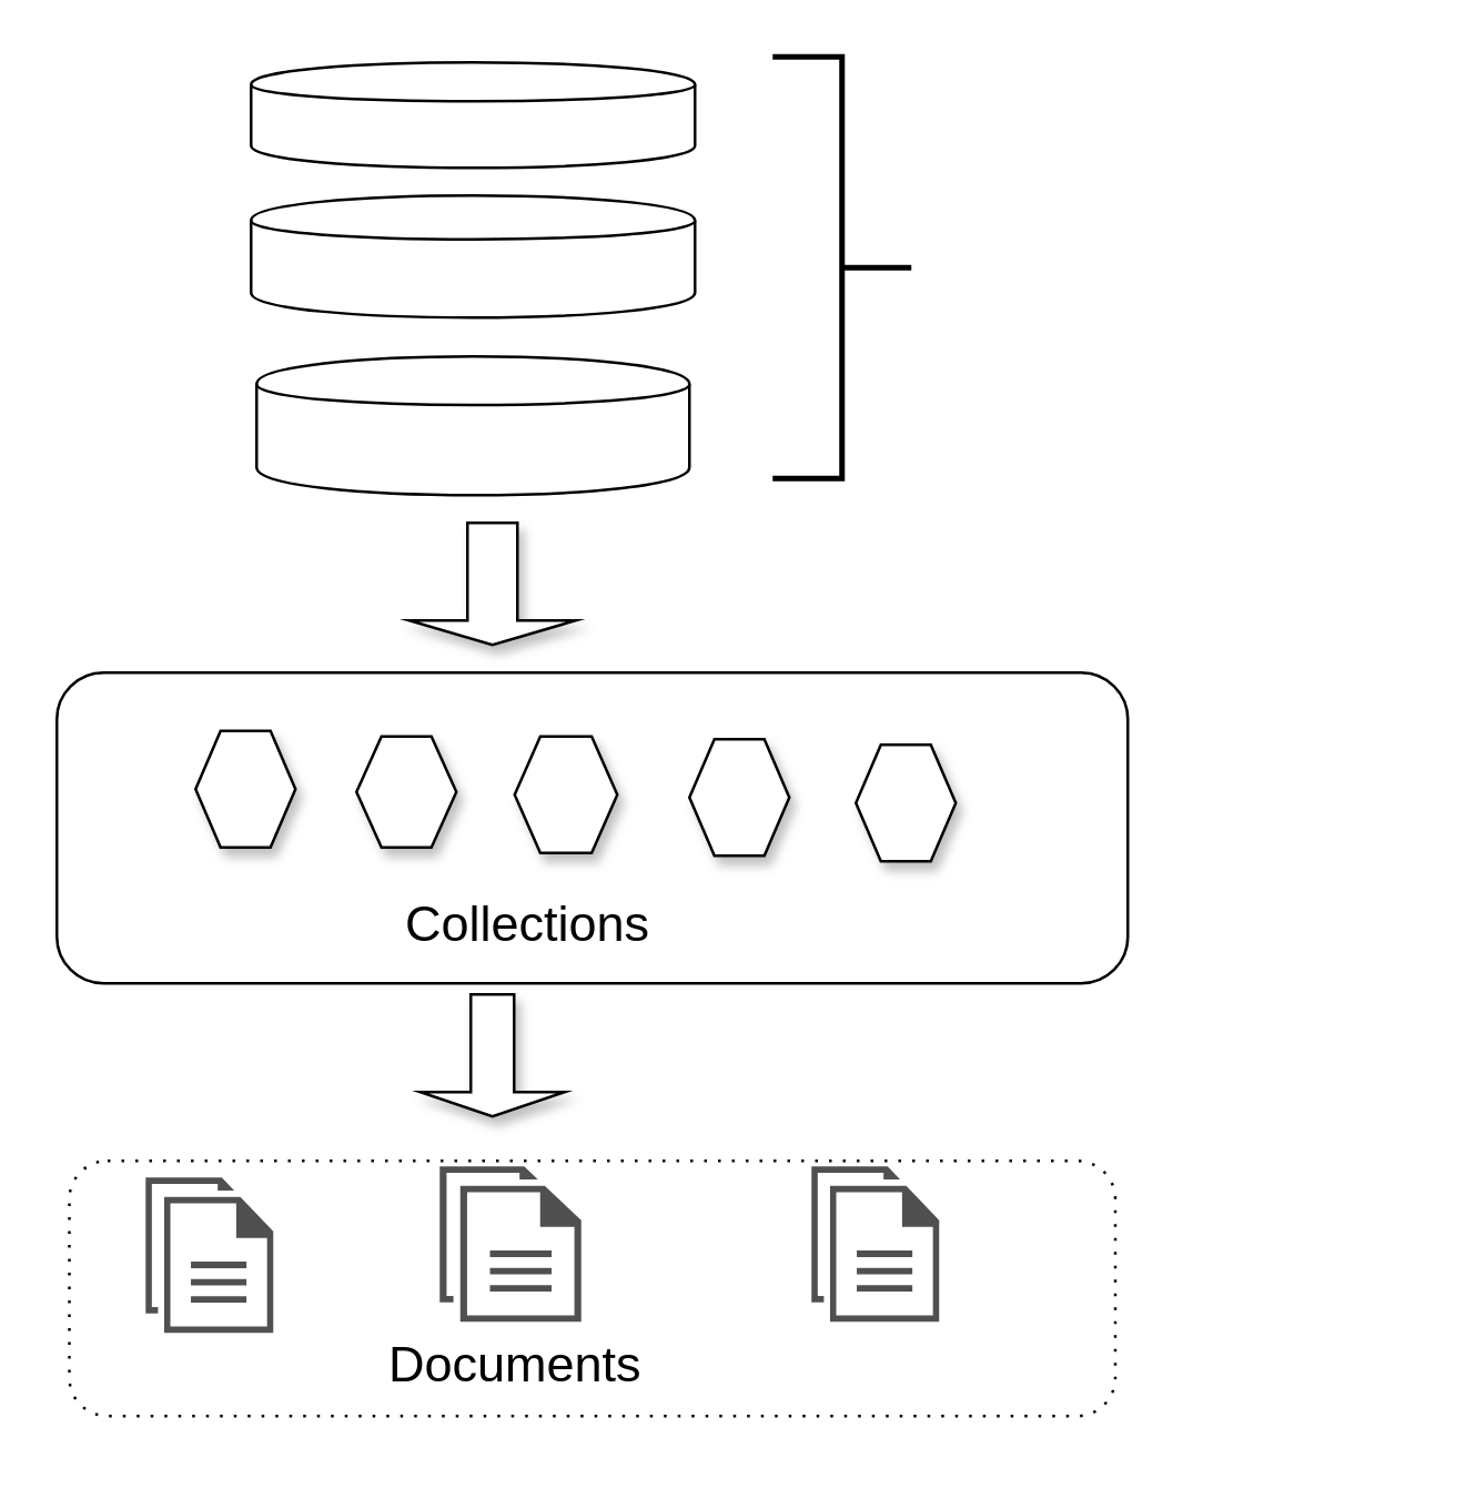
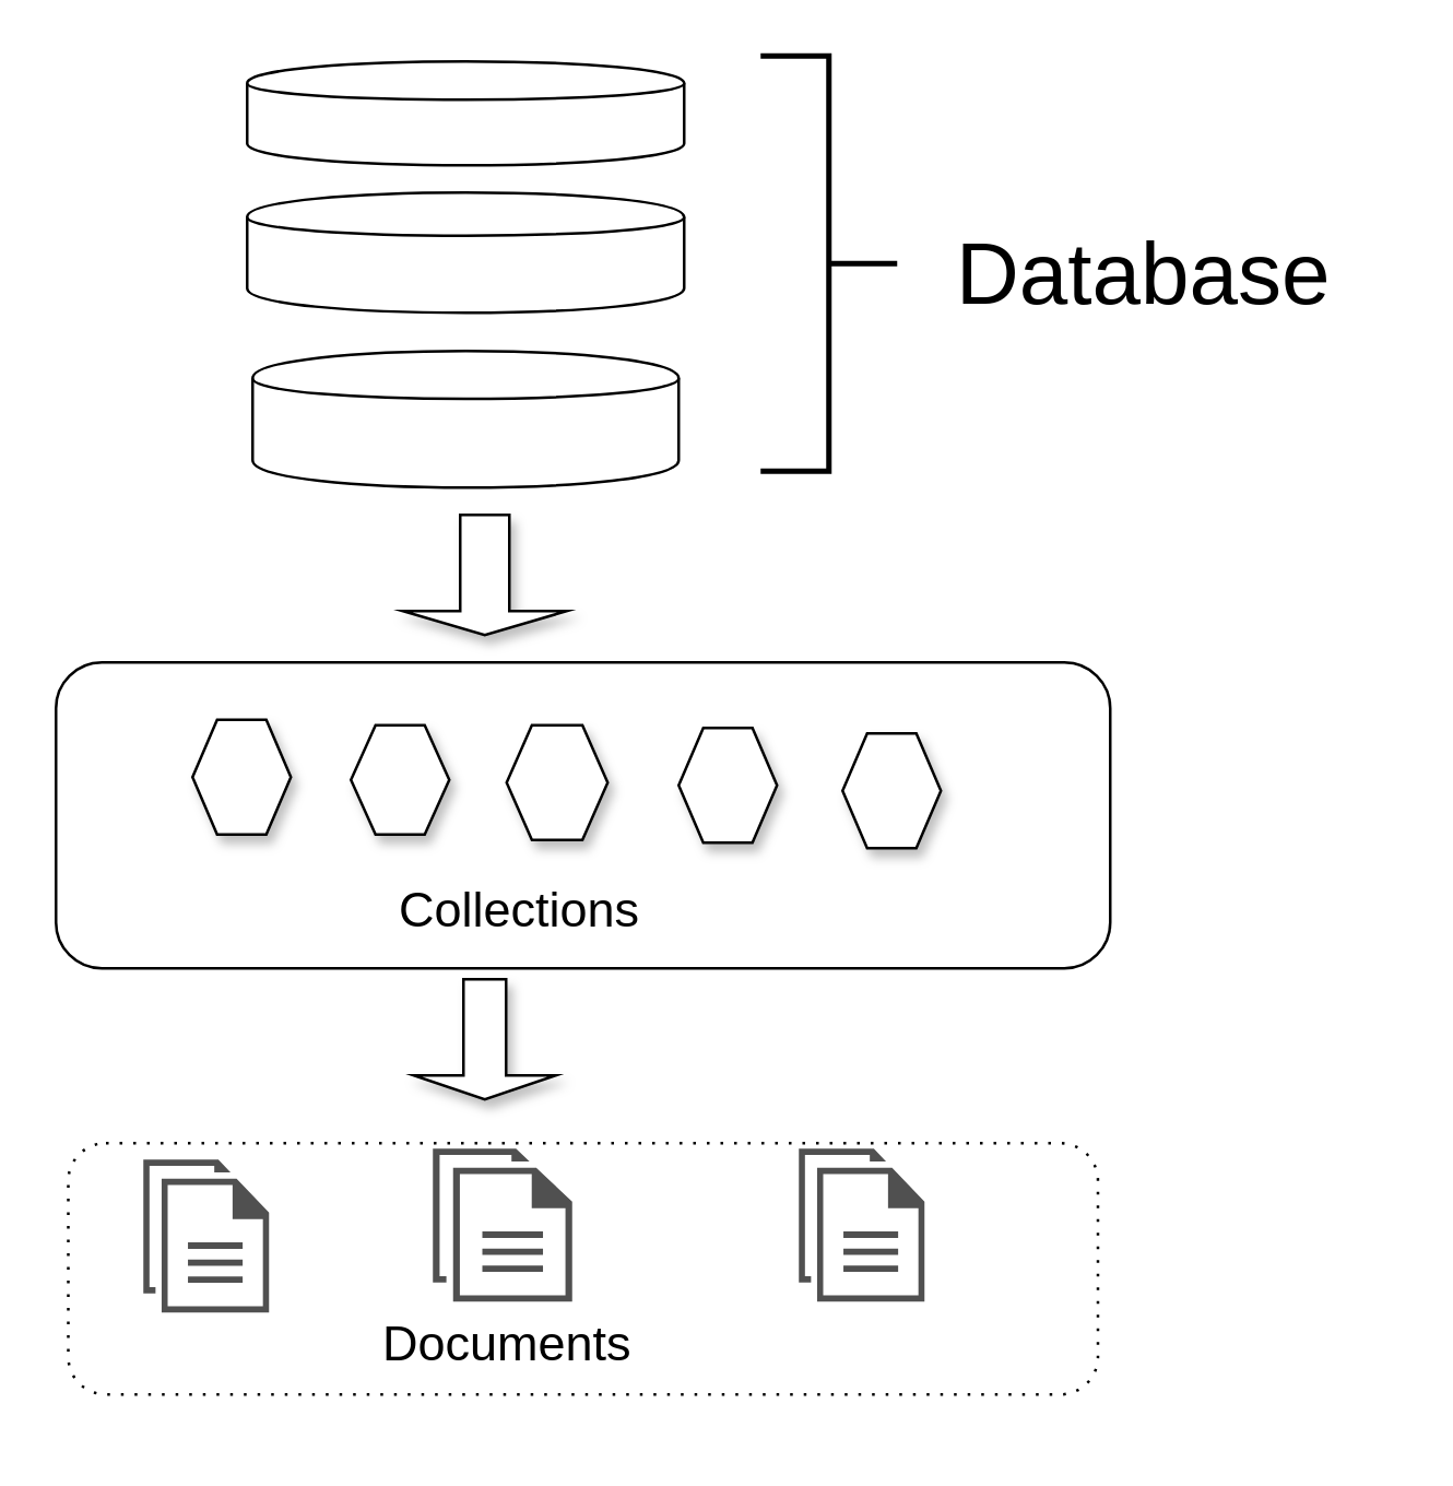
  <mxCell id="0" />
  <mxCell id="1" parent="0" />
  <mxCell id="2" value="" style="shape=cylinder;whiteSpace=wrap;html=1;boundedLbl=1;backgroundOutline=1;labelBackgroundColor=#000000;fontSize=32;" vertex="1" parent="1"><mxGeometry x="90" y="22" width="160" height="38" as="geometry" /></mxCell>
  <mxCell id="3" value="" style="shape=cylinder;whiteSpace=wrap;html=1;boundedLbl=1;backgroundOutline=1;labelBackgroundColor=#000000;fontSize=32;" vertex="1" parent="1"><mxGeometry x="90" y="70" width="160" height="44" as="geometry" /></mxCell>
  <mxCell id="4" value="" style="shape=cylinder;whiteSpace=wrap;html=1;boundedLbl=1;backgroundOutline=1;labelBackgroundColor=#000000;fontSize=32;labelPosition=center;verticalLabelPosition=top;align=center;verticalAlign=bottom;strokeColor=#000000;gradientColor=#ffffff;" vertex="1" parent="1"><mxGeometry x="92" y="128" width="156" height="50" as="geometry" /></mxCell>
+ <mxCell id="5" value="Database" style="text;html=1;resizable=0;points=[];autosize=1;align=left;verticalAlign=top;spacingTop=-4;fontSize=32;" vertex="1" parent="1"><mxGeometry x="348" y="78" width="162" height="40" as="geometry" /></mxCell>
  <mxCell id="6" value="" style="strokeWidth=2;html=1;shape=mxgraph.flowchart.annotation_2;align=left;pointerEvents=1;labelBackgroundColor=#000000;gradientColor=#ffffff;fontSize=32;direction=west;" vertex="1" parent="1"><mxGeometry x="278" width="50" height="152" as="geometry" y="20" /></mxCell>
  <mxCell id="7" value="" style="shape=ext;rounded=1;html=1;whiteSpace=wrap;dashed=1;dashPattern=1 4;labelBackgroundColor=#FFFFFF;strokeColor=#000000;gradientColor=#ffffff;fontSize=32;" vertex="1" parent="1"><mxGeometry x="24.5" y="418" width="377" height="92" as="geometry" /></mxCell>
  <mxCell id="8" value="" style="shape=ext;rounded=1;html=1;whiteSpace=wrap;labelBackgroundColor=#FFFFFF;strokeColor=#000000;gradientColor=#ffffff;fontSize=32;" vertex="1" parent="1"><mxGeometry x="20" y="242" width="386" height="112" as="geometry" /></mxCell>
  <mxCell id="9" value="" style="shape=hexagon;html=1;whiteSpace=wrap;perimeter=hexagonPerimeter;rounded=0;labelBackgroundColor=#FFFFFF;strokeColor=#000000;gradientColor=#ffffff;fontSize=50;shadow=1;" vertex="1" parent="1"><mxGeometry x="70" y="263" width="36" height="42" as="geometry" /></mxCell>
  <mxCell id="10" value="" style="shape=hexagon;html=1;whiteSpace=wrap;perimeter=hexagonPerimeter;rounded=0;labelBackgroundColor=#FFFFFF;strokeColor=#000000;gradientColor=#ffffff;fontSize=50;size=0.25;shadow=1;" vertex="1" parent="1"><mxGeometry x="248" y="266" width="36" height="42" as="geometry" /></mxCell>
  <mxCell id="11" value="" style="shape=hexagon;html=1;whiteSpace=wrap;perimeter=hexagonPerimeter;rounded=0;labelBackgroundColor=#FFFFFF;strokeColor=#000000;gradientColor=#ffffff;fontSize=50;shadow=1;" vertex="1" parent="1"><mxGeometry x="308" y="268" width="36" height="42" as="geometry" /></mxCell>
  <mxCell id="12" value="" style="shape=hexagon;html=1;whiteSpace=wrap;perimeter=hexagonPerimeter;rounded=0;labelBackgroundColor=#FFFFFF;strokeColor=#000000;gradientColor=#ffffff;fontSize=50;shadow=1;" vertex="1" parent="1"><mxGeometry x="128" y="265" width="36" height="40" as="geometry" /></mxCell>
  <mxCell id="13" value="" style="shape=hexagon;html=1;whiteSpace=wrap;perimeter=hexagonPerimeter;rounded=0;labelBackgroundColor=#FFFFFF;strokeColor=#000000;gradientColor=#ffffff;fontSize=50;shadow=1;" vertex="1" parent="1"><mxGeometry x="185" y="265" width="37" height="42" as="geometry" /></mxCell>
  <mxCell id="14" value="" style="pointerEvents=1;shadow=0;dashed=0;html=1;strokeColor=none;fillColor=#505050;labelPosition=center;verticalLabelPosition=bottom;verticalAlign=top;outlineConnect=0;align=center;shape=mxgraph.office.concepts.documents;labelBackgroundColor=#FFFFFF;fontSize=50;" vertex="1" parent="1"><mxGeometry x="52" y="424" width="46" height="56" as="geometry" /></mxCell>
  <mxCell id="15" value="" style="pointerEvents=1;shadow=0;dashed=0;html=1;strokeColor=none;fillColor=#505050;labelPosition=center;verticalLabelPosition=bottom;verticalAlign=top;outlineConnect=0;align=center;shape=mxgraph.office.concepts.documents;labelBackgroundColor=#FFFFFF;fontSize=50;" vertex="1" parent="1"><mxGeometry x="158" y="420" width="51" height="56" as="geometry" /></mxCell>
  <mxCell id="16" value="" style="pointerEvents=1;shadow=0;dashed=0;html=1;strokeColor=none;fillColor=#505050;labelPosition=center;verticalLabelPosition=bottom;verticalAlign=top;outlineConnect=0;align=center;shape=mxgraph.office.concepts.documents;labelBackgroundColor=#FFFFFF;fontSize=50;" vertex="1" parent="1"><mxGeometry x="292" y="420" width="46" height="56" as="geometry" /></mxCell>
  <mxCell id="17" value="" style="shape=singleArrow;direction=south;whiteSpace=wrap;html=1;shadow=1;labelBackgroundColor=#FFFFFF;strokeColor=#000000;gradientColor=#ffffff;fontSize=50;" vertex="1" parent="1"><mxGeometry x="151" y="358" width="52" height="44" as="geometry" /></mxCell>
  <mxCell id="18" value="&lt;font style=&quot;font-size: 18px&quot;&gt;Collections&lt;/font&gt;" style="text;html=1;resizable=0;points=[];autosize=1;align=left;verticalAlign=top;spacingTop=-4;fontSize=50;" vertex="1" parent="1"><mxGeometry x="144" y="289" width="114" height="74" as="geometry" /></mxCell>
  <mxCell id="19" value="&lt;font style=&quot;font-size: 18px&quot;&gt;Documents&lt;/font&gt;" style="text;html=1;resizable=0;points=[];autosize=1;align=left;verticalAlign=top;spacingTop=-4;fontSize=50;" vertex="1" parent="1"><mxGeometry x="138" y="448" width="114" height="74" as="geometry" /></mxCell>
  <mxCell id="20" value="" style="shape=singleArrow;direction=south;whiteSpace=wrap;html=1;shadow=1;labelBackgroundColor=#FFFFFF;strokeColor=#000000;gradientColor=#ffffff;fontSize=50;" vertex="1" parent="1"><mxGeometry x="147" y="188" width="60" height="44" as="geometry" /></mxCell>
